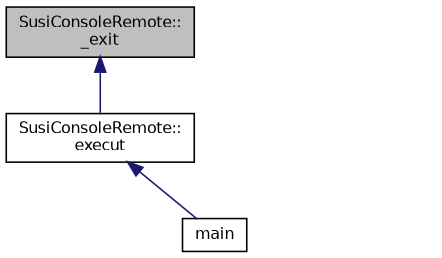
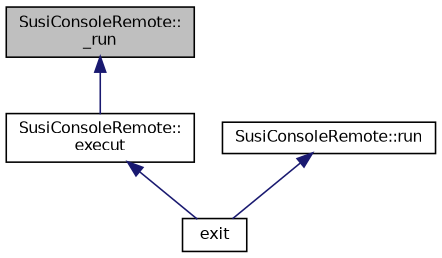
  digraph {
    rankdir=TB
    node [color=black fillcolor=white fontname=Helvetica fontsize=10 shape=record style=filled]
    edge [color=midnightblue dir=back fontname=Helvetica fontsize=10 labelfontname=Helvetica labelfontsize=10 style=solid]
-   n1 [fillcolor=grey75 fontcolor=black height=0.2 label="SusiConsoleRemote::\l_exit" width=0.4]
+   n1 [fillcolor=grey75 fontcolor=black height=0.2 label="SusiConsoleRemote::\l_run" width=0.4]
    n2 [height=0.2 label="SusiConsoleRemote::\lexecut" width=0.4]
-   n3 [height=0.2 label=main width=0.4]
+   n3 [height=0.2 label=exit width=0.4]
+   n4 [height=0.2 label="SusiConsoleRemote::run" width=0.4]
    n1 -> n2
    n2 -> n3
+   n4 -> n3
  }
